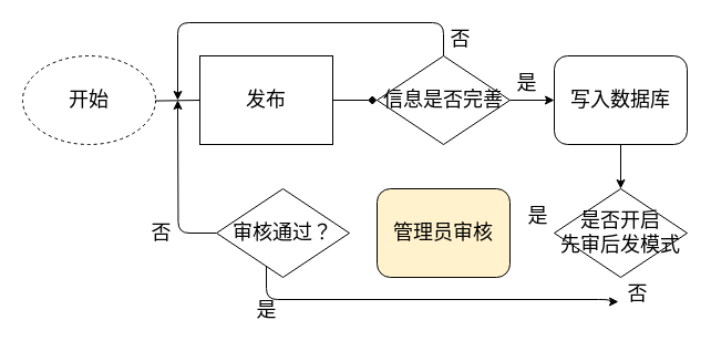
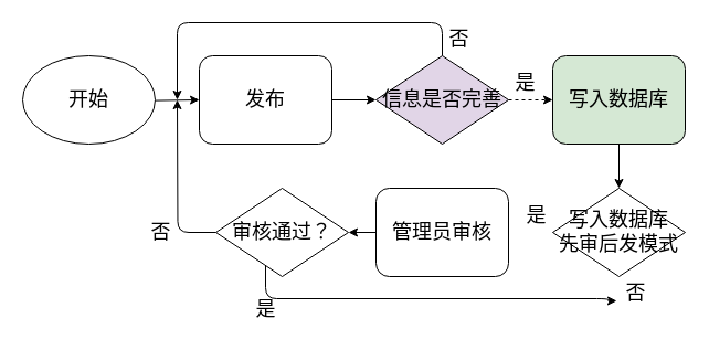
  <mxCell id="0" />
  <mxCell id="1" parent="0" />
- <mxCell id="2" value="" style="edgeStyle=none;html=1;fontSize=18;endArrow=none;" edge="1" parent="1" source="3" target="5"><mxGeometry relative="1" as="geometry" /></mxCell>
- <mxCell id="3" value="&lt;font style=&quot;font-size: 18px&quot;&gt;开始&lt;/font&gt;" style="ellipse;whiteSpace=wrap;html=1;dashed=1;" vertex="1" parent="1"><mxGeometry x="20" y="50" width="120" height="80" as="geometry" /></mxCell>
- <mxCell id="4" value="" style="edgeStyle=none;html=1;fontSize=18;endArrow=diamond;" edge="1" parent="1" source="5" target="8"><mxGeometry relative="1" as="geometry" /></mxCell>
- <mxCell id="5" value="发布" style="whiteSpace=wrap;html=1;fontSize=18;rounded=0;" vertex="1" parent="1"><mxGeometry x="180" y="50" width="120" height="80" as="geometry" /></mxCell>
- <mxCell id="6" value="" style="edgeStyle=none;html=1;fontSize=18;" edge="1" parent="1" source="8" target="10"><mxGeometry relative="1" as="geometry" /></mxCell>
+ <mxCell id="2" value="" style="edgeStyle=none;html=1;fontSize=18;" edge="1" parent="1" source="3" target="5"><mxGeometry relative="1" as="geometry" /></mxCell>
+ <mxCell id="3" value="&lt;font style=&quot;font-size: 18px&quot;&gt;开始&lt;/font&gt;" style="ellipse;whiteSpace=wrap;html=1;" vertex="1" parent="1"><mxGeometry x="20" y="50" width="120" height="80" as="geometry" /></mxCell>
+ <mxCell id="4" value="" style="edgeStyle=none;html=1;fontSize=18;" edge="1" parent="1" source="5" target="8"><mxGeometry relative="1" as="geometry" /></mxCell>
+ <mxCell id="5" value="发布" style="rounded=1;whiteSpace=wrap;html=1;fontSize=18;" vertex="1" parent="1"><mxGeometry x="180" y="50" width="120" height="80" as="geometry" /></mxCell>
+ <mxCell id="6" value="" style="edgeStyle=none;html=1;fontSize=18;dashed=1;" edge="1" parent="1" source="8" target="10"><mxGeometry relative="1" as="geometry" /></mxCell>
  <mxCell id="7" style="edgeStyle=orthogonalEdgeStyle;html=1;fontSize=18;" edge="1" parent="1" source="8"><mxGeometry relative="1" as="geometry"><mxPoint x="160" y="90" as="targetPoint" /><Array as="points"><mxPoint x="400" y="20" /><mxPoint x="160" y="20" /></Array></mxGeometry></mxCell>
- <mxCell id="8" value="信息是否完善" style="rhombus;whiteSpace=wrap;html=1;fontSize=18;" vertex="1" parent="1"><mxGeometry x="340" y="50" width="120" height="80" as="geometry" /></mxCell>
+ <mxCell id="8" value="信息是否完善" style="rhombus;whiteSpace=wrap;html=1;fontSize=18;fillColor=#e1d5e7;" vertex="1" parent="1"><mxGeometry x="340" y="50" width="120" height="80" as="geometry" /></mxCell>
  <mxCell id="9" value="" style="edgeStyle=orthogonalEdgeStyle;html=1;fontSize=18;" edge="1" parent="1" source="10" target="13"><mxGeometry relative="1" as="geometry" /></mxCell>
- <mxCell id="10" value="写入数据库" style="rounded=1;whiteSpace=wrap;html=1;fontSize=18;" vertex="1" parent="1"><mxGeometry x="500" y="50" width="120" height="80" as="geometry" /></mxCell>
+ <mxCell id="10" value="写入数据库" style="rounded=1;whiteSpace=wrap;html=1;fontSize=18;fillColor=#d5e8d4;" vertex="1" parent="1"><mxGeometry x="500" y="50" width="120" height="80" as="geometry" /></mxCell>
  <mxCell id="11" value="否" style="text;html=1;align=center;verticalAlign=middle;resizable=0;points=[];autosize=1;strokeColor=none;fillColor=none;fontSize=18;" vertex="1" parent="1"><mxGeometry x="400" y="20" width="30" height="30" as="geometry" /></mxCell>
  <mxCell id="12" value="是" style="text;html=1;align=center;verticalAlign=middle;resizable=0;points=[];autosize=1;strokeColor=none;fillColor=none;fontSize=18;" vertex="1" parent="1"><mxGeometry x="460" y="60" width="30" height="30" as="geometry" /></mxCell>
- <mxCell id="13" value="是否开启&lt;br&gt;先审后发模式" style="rhombus;whiteSpace=wrap;html=1;fontSize=18;" vertex="1" parent="1"><mxGeometry x="500" y="170" width="120" height="80" as="geometry" /></mxCell>
+ <mxCell id="13" value="写入数据库&lt;br&gt;先审后发模式" style="rhombus;whiteSpace=wrap;html=1;fontSize=18;" vertex="1" parent="1"><mxGeometry x="500" y="170" width="120" height="80" as="geometry" /></mxCell>
  <mxCell id="14" value="否" style="text;html=1;align=center;verticalAlign=middle;resizable=0;points=[];autosize=1;strokeColor=none;fillColor=none;fontSize=18;" vertex="1" parent="1"><mxGeometry x="560" y="250" width="30" height="30" as="geometry" /></mxCell>
- <mxCell id="16" value="管理员审核" style="rounded=1;whiteSpace=wrap;html=1;fontSize=18;fillColor=#fff2cc;" vertex="1" parent="1"><mxGeometry x="340" y="170" width="120" height="80" as="geometry" /></mxCell>
+ <mxCell id="15" value="" style="edgeStyle=orthogonalEdgeStyle;html=1;fontSize=18;" edge="1" parent="1" source="16" target="20"><mxGeometry relative="1" as="geometry" /></mxCell>
+ <mxCell id="16" value="管理员审核" style="rounded=1;whiteSpace=wrap;html=1;fontSize=18;" vertex="1" parent="1"><mxGeometry x="340" y="170" width="120" height="80" as="geometry" /></mxCell>
  <mxCell id="17" value="是" style="text;html=1;align=center;verticalAlign=middle;resizable=0;points=[];autosize=1;strokeColor=none;fillColor=none;fontSize=18;" vertex="1" parent="1"><mxGeometry x="470" y="180" width="30" height="30" as="geometry" /></mxCell>
  <mxCell id="18" style="edgeStyle=orthogonalEdgeStyle;html=1;fontSize=18;" edge="1" parent="1" source="20"><mxGeometry relative="1" as="geometry"><mxPoint x="160" y="90" as="targetPoint" /></mxGeometry></mxCell>
  <mxCell id="19" style="edgeStyle=orthogonalEdgeStyle;html=1;fontSize=18;entryX=-0.067;entryY=0.733;entryDx=0;entryDy=0;entryPerimeter=0;" edge="1" parent="1" source="20" target="14"><mxGeometry relative="1" as="geometry"><mxPoint x="550" y="280" as="targetPoint" /><Array as="points"><mxPoint x="240" y="270" /><mxPoint x="550" y="270" /><mxPoint x="550" y="272" /></Array></mxGeometry></mxCell>
  <mxCell id="20" value="审核通过？" style="rhombus;whiteSpace=wrap;html=1;fontSize=18;" vertex="1" parent="1"><mxGeometry x="195" y="170" width="120" height="80" as="geometry" /></mxCell>
  <mxCell id="21" value="是" style="text;html=1;align=center;verticalAlign=middle;resizable=0;points=[];autosize=1;strokeColor=none;fillColor=none;fontSize=18;" vertex="1" parent="1"><mxGeometry x="225" y="265" width="30" height="30" as="geometry" /></mxCell>
  <mxCell id="22" value="否" style="text;html=1;align=center;verticalAlign=middle;resizable=0;points=[];autosize=1;strokeColor=none;fillColor=none;fontSize=18;" vertex="1" parent="1"><mxGeometry x="130" y="195" width="30" height="30" as="geometry" /></mxCell>
